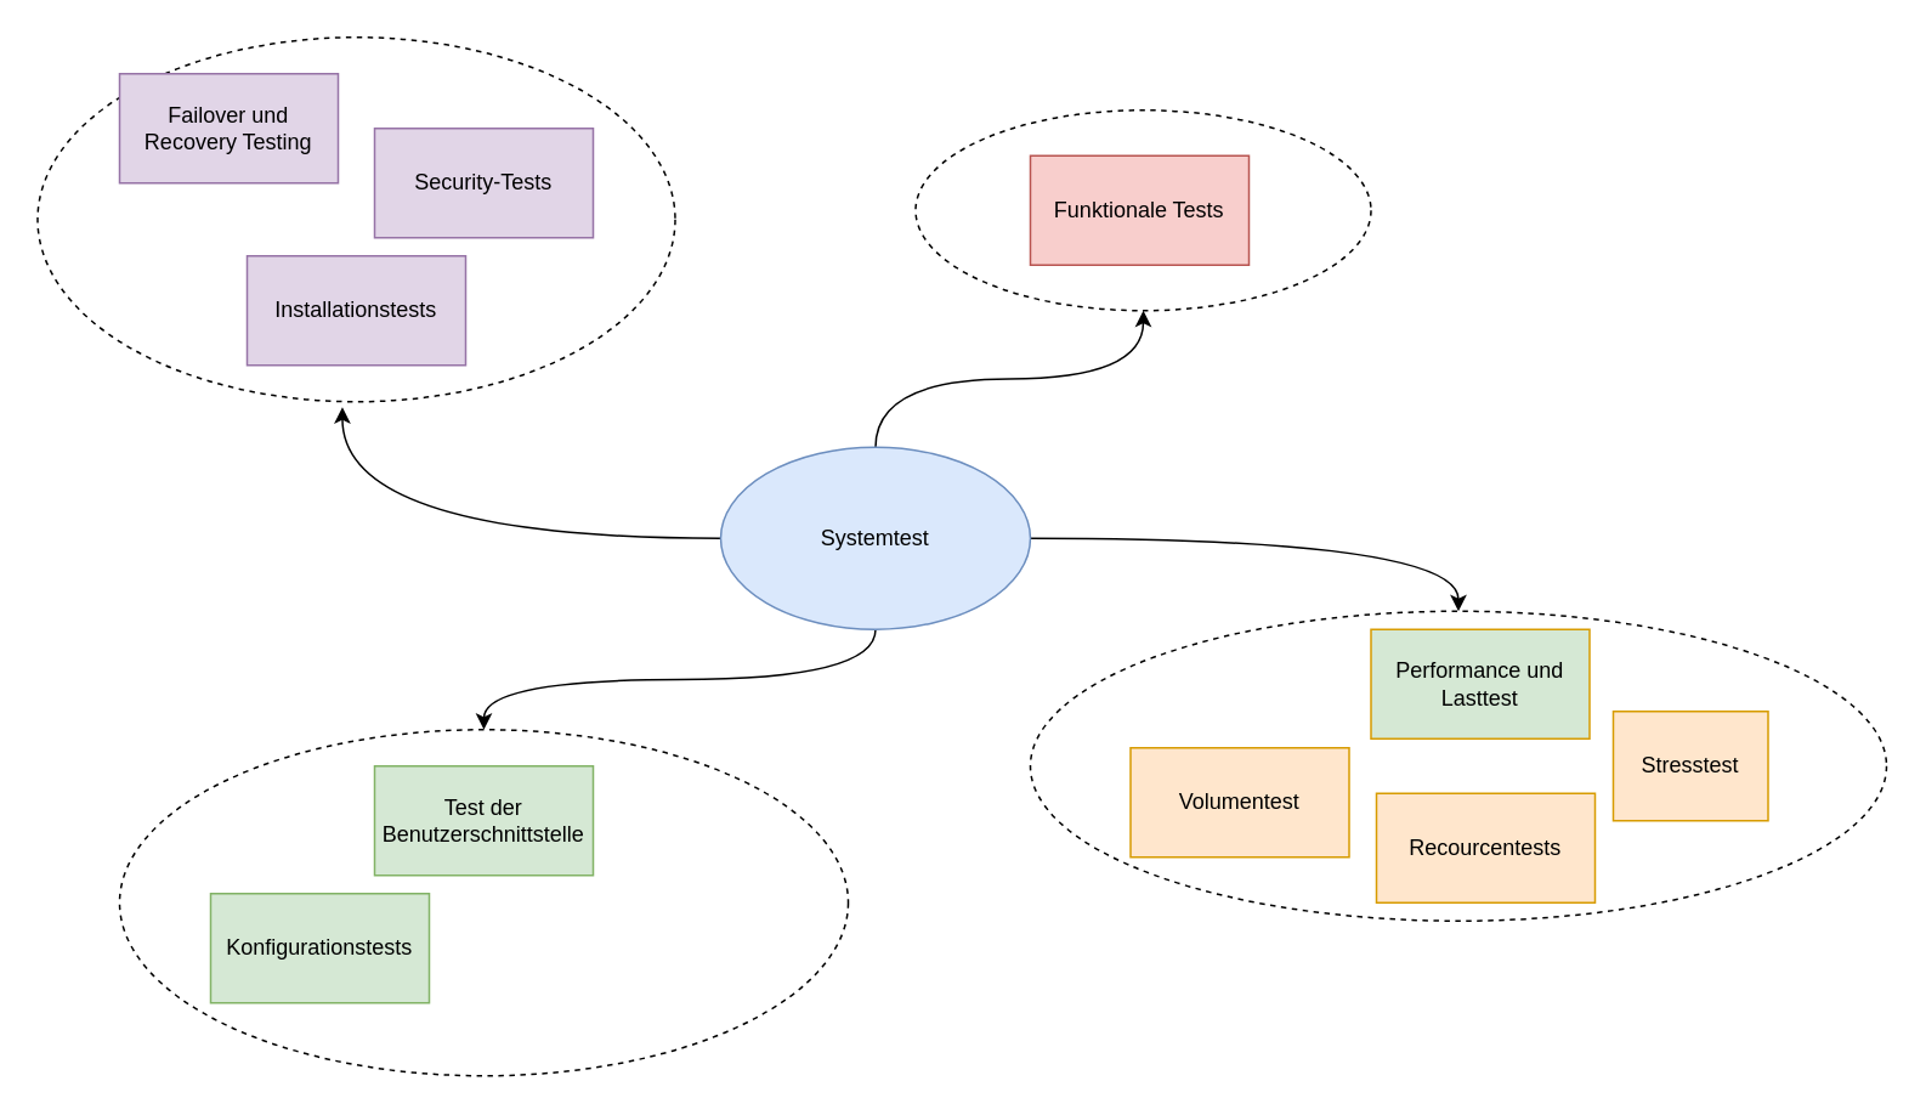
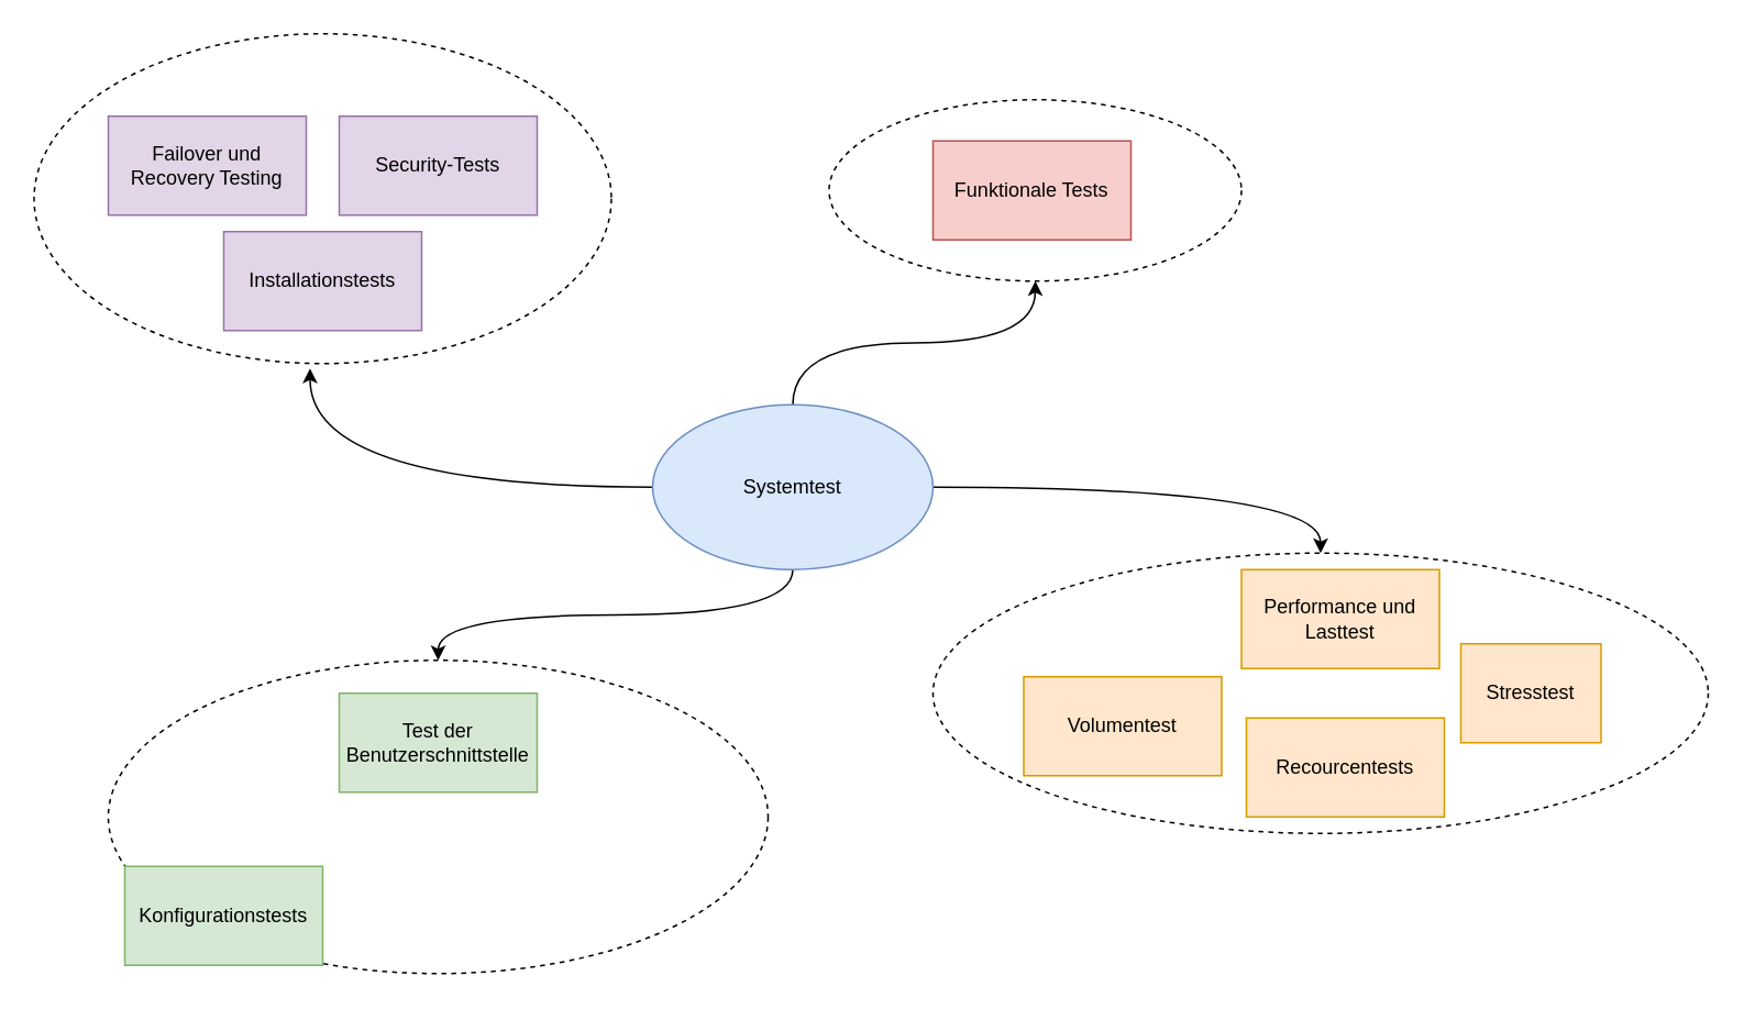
  <mxCell id="0" />
  <mxCell id="1" parent="0" />
  <mxCell id="2" value="" style="ellipse;whiteSpace=wrap;html=1;dashed=1;" vertex="1" parent="1"><mxGeometry x="65" y="400" width="400" height="190" as="geometry" /></mxCell>
  <mxCell id="3" value="" style="ellipse;whiteSpace=wrap;html=1;dashed=1;" vertex="1" parent="1"><mxGeometry x="502" y="60" width="250" height="110" as="geometry" /></mxCell>
  <mxCell id="4" value="" style="ellipse;whiteSpace=wrap;html=1;dashed=1;" vertex="1" parent="1"><mxGeometry x="20" y="20" width="350" height="200" as="geometry" /></mxCell>
  <mxCell id="5" value="" style="ellipse;whiteSpace=wrap;html=1;dashed=1;" vertex="1" parent="1"><mxGeometry x="565" y="335" width="470" height="170" as="geometry" /></mxCell>
  <mxCell id="6" style="edgeStyle=orthogonalEdgeStyle;curved=1;orthogonalLoop=1;jettySize=auto;html=1;exitX=0;exitY=0.5;exitDx=0;exitDy=0;entryX=0.478;entryY=1.015;entryDx=0;entryDy=0;entryPerimeter=0;" edge="1" parent="1" source="10" target="4"><mxGeometry relative="1" as="geometry" /></mxCell>
  <mxCell id="7" style="edgeStyle=orthogonalEdgeStyle;curved=1;orthogonalLoop=1;jettySize=auto;html=1;exitX=1;exitY=0.5;exitDx=0;exitDy=0;entryX=0.5;entryY=0;entryDx=0;entryDy=0;" edge="1" parent="1" source="10" target="5"><mxGeometry relative="1" as="geometry" /></mxCell>
  <mxCell id="8" style="edgeStyle=orthogonalEdgeStyle;curved=1;orthogonalLoop=1;jettySize=auto;html=1;exitX=0.5;exitY=0;exitDx=0;exitDy=0;entryX=0.5;entryY=1;entryDx=0;entryDy=0;" edge="1" parent="1" source="10" target="3"><mxGeometry relative="1" as="geometry" /></mxCell>
  <mxCell id="9" style="edgeStyle=orthogonalEdgeStyle;curved=1;orthogonalLoop=1;jettySize=auto;html=1;exitX=0.5;exitY=1;exitDx=0;exitDy=0;entryX=0.5;entryY=0;entryDx=0;entryDy=0;" edge="1" parent="1" source="10" target="2"><mxGeometry relative="1" as="geometry" /></mxCell>
  <mxCell id="10" value="Systemtest" style="ellipse;whiteSpace=wrap;html=1;fillColor=#dae8fc;strokeColor=#6c8ebf;" vertex="1" parent="1"><mxGeometry x="395" y="245" width="170" height="100" as="geometry" /></mxCell>
  <mxCell id="11" value="Volumentest" style="rounded=0;whiteSpace=wrap;html=1;fillColor=#ffe6cc;strokeColor=#d79b00;" vertex="1" parent="1"><mxGeometry x="620" y="410" width="120" height="60" as="geometry" /></mxCell>
- <mxCell id="12" value="Failover und Recovery Testing" style="rounded=0;whiteSpace=wrap;html=1;fillColor=#e1d5e7;strokeColor=#9673a6;" vertex="1" parent="1"><mxGeometry x="65" y="40" width="120" height="60" as="geometry" /></mxCell>
+ <mxCell id="12" value="Failover und Recovery Testing" style="rounded=0;whiteSpace=wrap;html=1;fillColor=#e1d5e7;strokeColor=#9673a6;" vertex="1" parent="1"><mxGeometry x="65" y="70" width="120" height="60" as="geometry" /></mxCell>
  <mxCell id="13" value="Stresstest" style="rounded=0;whiteSpace=wrap;html=1;fillColor=#ffe6cc;strokeColor=#d79b00;" vertex="1" parent="1"><mxGeometry x="885" y="390" width="85" height="60" as="geometry" /></mxCell>
- <mxCell id="14" value="Performance und Lasttest" style="rounded=0;whiteSpace=wrap;html=1;fillColor=#d5e8d4;strokeColor=#d79b00;" vertex="1" parent="1"><mxGeometry x="752" y="345" width="120" height="60" as="geometry" /></mxCell>
+ <mxCell id="14" value="Performance und Lasttest" style="rounded=0;whiteSpace=wrap;html=1;fillColor=#ffe6cc;strokeColor=#d79b00;" vertex="1" parent="1"><mxGeometry x="752" y="345" width="120" height="60" as="geometry" /></mxCell>
  <mxCell id="15" value="Test der Benutzerschnittstelle" style="rounded=0;whiteSpace=wrap;html=1;fillColor=#d5e8d4;strokeColor=#82b366;" vertex="1" parent="1"><mxGeometry x="205" y="420" width="120" height="60" as="geometry" /></mxCell>
  <mxCell id="16" value="Funktionale Tests" style="rounded=0;whiteSpace=wrap;html=1;fillColor=#f8cecc;strokeColor=#b85450;" vertex="1" parent="1"><mxGeometry x="565" y="85" width="120" height="60" as="geometry" /></mxCell>
  <mxCell id="17" value="Recourcentests" style="rounded=0;whiteSpace=wrap;html=1;fillColor=#ffe6cc;strokeColor=#d79b00;" vertex="1" parent="1"><mxGeometry x="755" y="435" width="120" height="60" as="geometry" /></mxCell>
  <mxCell id="18" value="Installationstests" style="rounded=0;whiteSpace=wrap;html=1;fillColor=#e1d5e7;strokeColor=#9673a6;" vertex="1" parent="1"><mxGeometry x="135" y="140" width="120" height="60" as="geometry" /></mxCell>
- <mxCell id="19" value="Konfigurationstests" style="rounded=0;whiteSpace=wrap;html=1;fillColor=#d5e8d4;strokeColor=#82b366;" vertex="1" parent="1"><mxGeometry x="115" y="490" width="120" height="60" as="geometry" /></mxCell>
+ <mxCell id="19" value="Konfigurationstests" style="rounded=0;whiteSpace=wrap;html=1;fillColor=#d5e8d4;strokeColor=#82b366;" vertex="1" parent="1"><mxGeometry x="75" y="525" width="120" height="60" as="geometry" /></mxCell>
  <mxCell id="20" value="Security-Tests" style="rounded=0;whiteSpace=wrap;html=1;fillColor=#e1d5e7;strokeColor=#9673a6;" vertex="1" parent="1"><mxGeometry x="205" y="70" width="120" height="60" as="geometry" /></mxCell>
  <mxCell id="21" style="edgeStyle=orthogonalEdgeStyle;rounded=0;orthogonalLoop=1;jettySize=auto;html=1;exitX=0.5;exitY=1;exitDx=0;exitDy=0;" edge="1" parent="1" source="14" target="14"><mxGeometry relative="1" as="geometry" /></mxCell>
